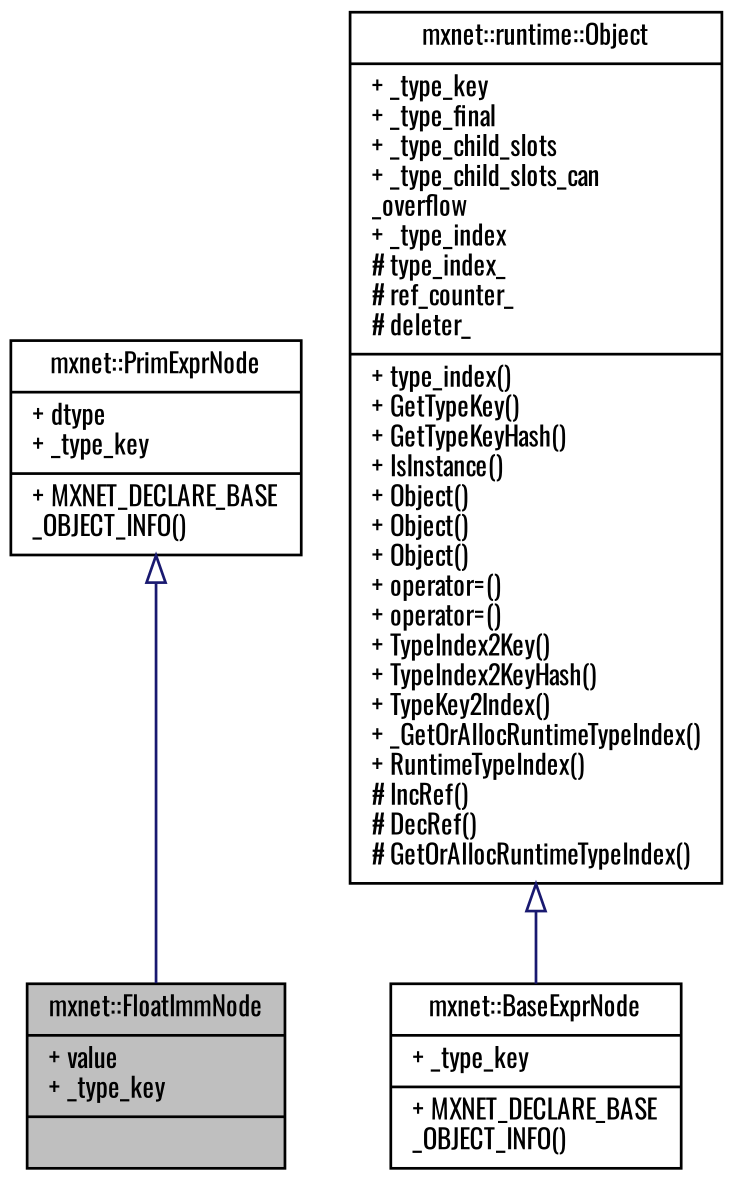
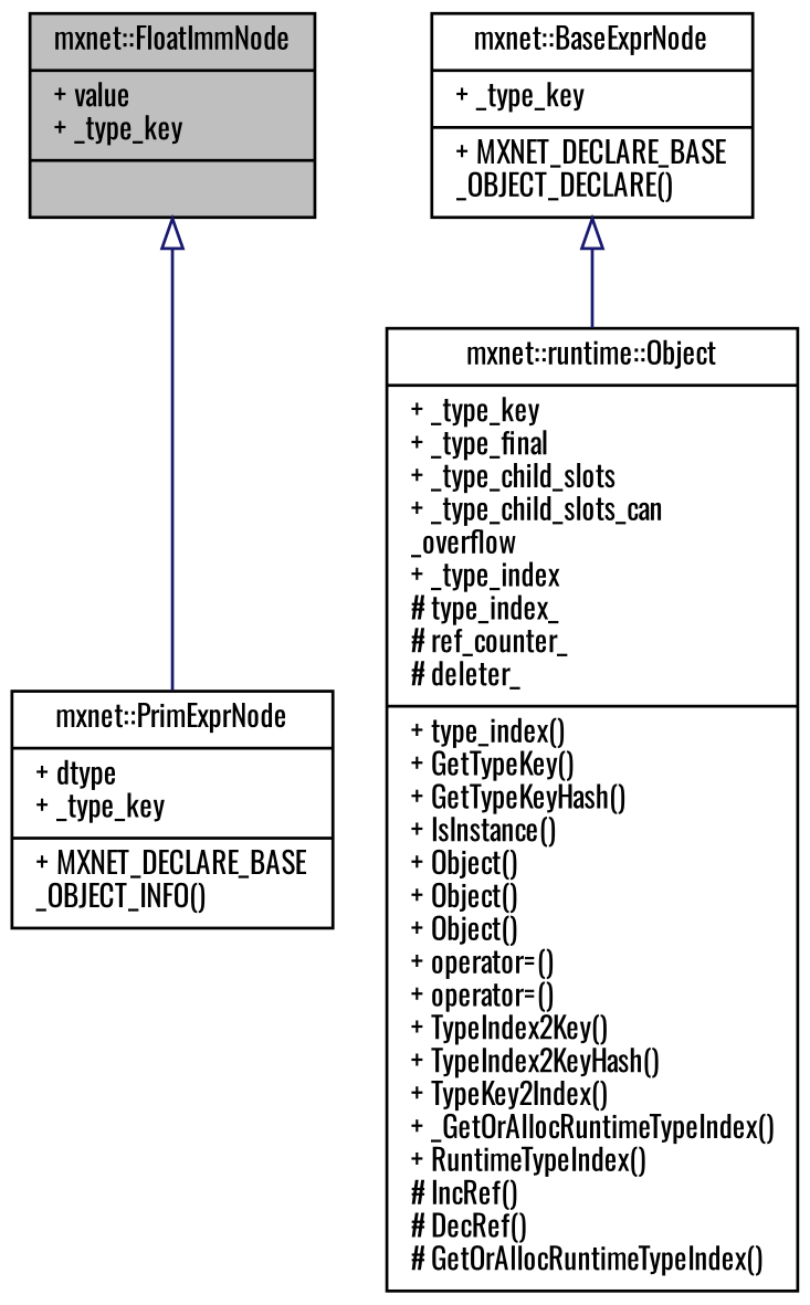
  digraph {
    fontname=Oswald
    node [color=black fillcolor=white fontname=Oswald fontsize=10 shape=record style=filled]
    edge [arrowtail=onormal color=midnightblue dir=back fontname=Oswald fontsize=10 labelfontname=Helvetica labelfontsize=10 style=solid]
    n1 [fillcolor=grey75 fontcolor=black height=0.2 label="{mxnet::FloatImmNode\n|+ value\l+ _type_key\l|}" width=0.4]
    n2 [height=0.2 label="{mxnet::PrimExprNode\n|+ dtype\l+ _type_key\l|+ MXNET_DECLARE_BASE\l_OBJECT_INFO()\l}" width=0.4]
-   n3 [height=0.2 label="{mxnet::BaseExprNode\n|+ _type_key\l|+ MXNET_DECLARE_BASE\l_OBJECT_INFO()\l}" width=0.4]
+   n3 [height=0.2 label="{mxnet::BaseExprNode\n|+ _type_key\l|+ MXNET_DECLARE_BASE\l_OBJECT_DECLARE()\l}" width=0.4]
    n4 [height=0.2 label="{mxnet::runtime::Object\n|+ _type_key\l+ _type_final\l+ _type_child_slots\l+ _type_child_slots_can\l_overflow\l+ _type_index\l# type_index_\l# ref_counter_\l# deleter_\l|+ type_index()\l+ GetTypeKey()\l+ GetTypeKeyHash()\l+ IsInstance()\l+ Object()\l+ Object()\l+ Object()\l+ operator=()\l+ operator=()\l+ TypeIndex2Key()\l+ TypeIndex2KeyHash()\l+ TypeKey2Index()\l+ _GetOrAllocRuntimeTypeIndex()\l+ RuntimeTypeIndex()\l# IncRef()\l# DecRef()\l# GetOrAllocRuntimeTypeIndex()\l}" width=0.4]
-   n2 -> n1
-   n4 -> n3
+   n1 -> n2
+   n3 -> n4
  }
